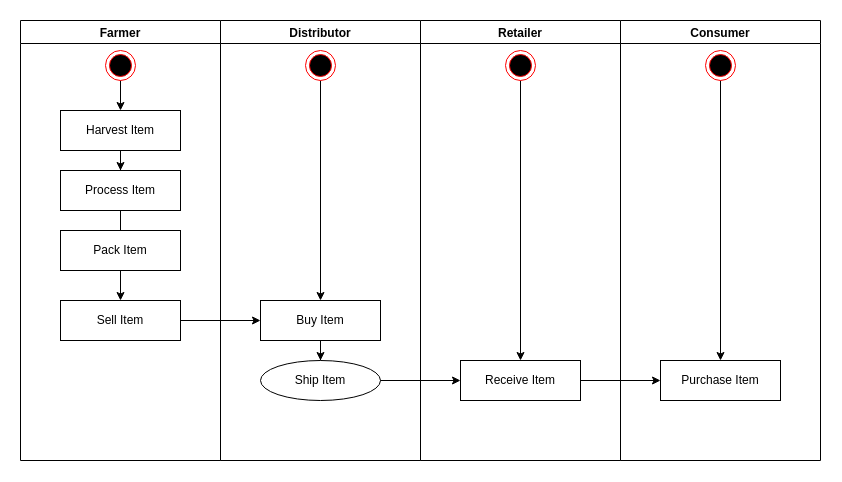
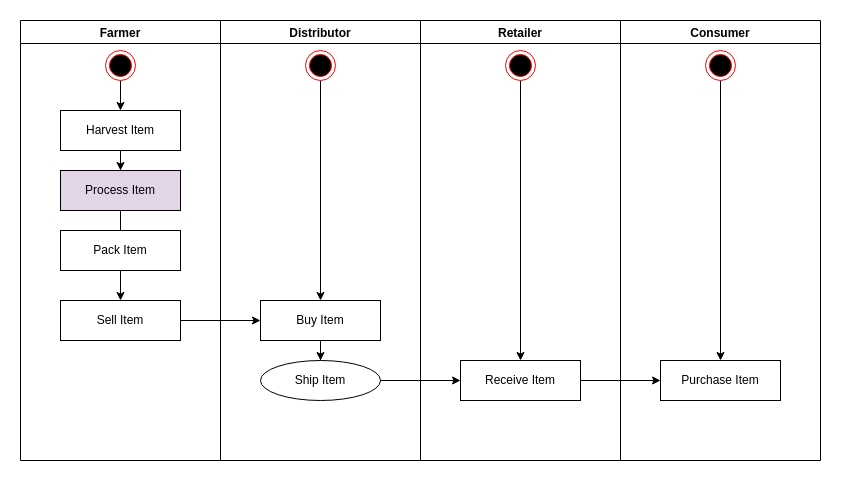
  <mxCell id="0" />
  <mxCell id="1" parent="0" />
  <mxCell id="2" value="Farmer" style="swimlane;" vertex="1" parent="1"><mxGeometry x="20" y="20" width="200" height="440" as="geometry" /></mxCell>
  <mxCell id="3" value="" style="edgeStyle=orthogonalEdgeStyle;rounded=0;orthogonalLoop=1;jettySize=auto;html=1;entryX=0.5;entryY=0;entryDx=0;entryDy=0;" edge="1" parent="2" source="4" target="6"><mxGeometry relative="1" as="geometry" /></mxCell>
  <mxCell id="4" value="Harvest Item" style="rounded=0;whiteSpace=wrap;html=1;" vertex="1" parent="2"><mxGeometry x="40" y="90" width="120" height="40" as="geometry" /></mxCell>
  <mxCell id="5" value="" style="edgeStyle=orthogonalEdgeStyle;rounded=0;orthogonalLoop=1;jettySize=auto;html=1;entryX=0.5;entryY=0;entryDx=0;entryDy=0;endArrow=none;" edge="1" parent="2" source="6" target="8"><mxGeometry relative="1" as="geometry" /></mxCell>
- <mxCell id="6" value="Process Item" style="rounded=0;whiteSpace=wrap;html=1;" vertex="1" parent="2"><mxGeometry x="40" y="150" width="120" height="40" as="geometry" /></mxCell>
+ <mxCell id="6" value="Process Item" style="rounded=0;whiteSpace=wrap;html=1;fillColor=#e1d5e7;" vertex="1" parent="2"><mxGeometry x="40" y="150" width="120" height="40" as="geometry" /></mxCell>
  <mxCell id="7" value="" style="edgeStyle=orthogonalEdgeStyle;rounded=0;orthogonalLoop=1;jettySize=auto;html=1;entryX=0.5;entryY=0;entryDx=0;entryDy=0;" edge="1" parent="2" source="8" target="9"><mxGeometry relative="1" as="geometry" /></mxCell>
  <mxCell id="8" value="Pack Item" style="rounded=0;whiteSpace=wrap;html=1;" vertex="1" parent="2"><mxGeometry x="40" y="210" width="120" height="40" as="geometry" /></mxCell>
  <mxCell id="9" value="Sell Item" style="rounded=0;whiteSpace=wrap;html=1;" vertex="1" parent="2"><mxGeometry x="40" y="280" width="120" height="40" as="geometry" /></mxCell>
  <mxCell id="10" value="" style="edgeStyle=orthogonalEdgeStyle;rounded=0;orthogonalLoop=1;jettySize=auto;html=1;entryX=0.5;entryY=0;entryDx=0;entryDy=0;" edge="1" parent="2" source="11" target="4"><mxGeometry relative="1" as="geometry"><mxPoint x="110" y="100" as="targetPoint" /></mxGeometry></mxCell>
  <mxCell id="11" value="" style="ellipse;html=1;shape=endState;fillColor=#000000;strokeColor=#ff0000;" vertex="1" parent="2"><mxGeometry x="85" y="30" width="30" height="30" as="geometry" /></mxCell>
  <mxCell id="12" value="Distributor" style="swimlane;" vertex="1" parent="1"><mxGeometry x="220" y="20" width="200" height="440" as="geometry" /></mxCell>
  <mxCell id="13" value="" style="edgeStyle=orthogonalEdgeStyle;rounded=0;orthogonalLoop=1;jettySize=auto;html=1;entryX=0.5;entryY=0;entryDx=0;entryDy=0;" edge="1" parent="12" source="14" target="15"><mxGeometry relative="1" as="geometry" /></mxCell>
  <mxCell id="14" value="Buy Item" style="rounded=0;whiteSpace=wrap;html=1;" vertex="1" parent="12"><mxGeometry x="40" y="280" width="120" height="40" as="geometry" /></mxCell>
  <mxCell id="15" value="Ship Item" style="ellipse;whiteSpace=wrap;html=1;" vertex="1" parent="12"><mxGeometry x="40" y="340" width="120" height="40" as="geometry" /></mxCell>
  <mxCell id="16" value="" style="edgeStyle=orthogonalEdgeStyle;rounded=0;orthogonalLoop=1;jettySize=auto;html=1;entryX=0.5;entryY=0;entryDx=0;entryDy=0;" edge="1" parent="12" source="17" target="14"><mxGeometry relative="1" as="geometry"><mxPoint x="100" y="140" as="targetPoint" /></mxGeometry></mxCell>
  <mxCell id="17" value="" style="ellipse;html=1;shape=endState;fillColor=#000000;strokeColor=#ff0000;" vertex="1" parent="12"><mxGeometry x="85" y="30" width="30" height="30" as="geometry" /></mxCell>
  <mxCell id="18" value="Retailer" style="swimlane;" vertex="1" parent="1"><mxGeometry x="420" y="20" width="200" height="440" as="geometry" /></mxCell>
  <mxCell id="19" value="Receive Item" style="rounded=0;whiteSpace=wrap;html=1;" vertex="1" parent="18"><mxGeometry x="40" y="340" width="120" height="40" as="geometry" /></mxCell>
  <mxCell id="20" style="edgeStyle=orthogonalEdgeStyle;rounded=0;orthogonalLoop=1;jettySize=auto;html=1;entryX=0.5;entryY=0;entryDx=0;entryDy=0;" edge="1" parent="18" source="21" target="19"><mxGeometry relative="1" as="geometry" /></mxCell>
  <mxCell id="21" value="" style="ellipse;html=1;shape=endState;fillColor=#000000;strokeColor=#ff0000;" vertex="1" parent="18"><mxGeometry x="85" y="30" width="30" height="30" as="geometry" /></mxCell>
  <mxCell id="22" value="Consumer" style="swimlane;" vertex="1" parent="1"><mxGeometry x="620" y="20" width="200" height="440" as="geometry" /></mxCell>
  <mxCell id="23" value="Purchase Item" style="rounded=0;whiteSpace=wrap;html=1;" vertex="1" parent="22"><mxGeometry x="40" y="340" width="120" height="40" as="geometry" /></mxCell>
  <mxCell id="24" style="edgeStyle=orthogonalEdgeStyle;rounded=0;orthogonalLoop=1;jettySize=auto;html=1;entryX=0.5;entryY=0;entryDx=0;entryDy=0;" edge="1" parent="22" source="25" target="23"><mxGeometry relative="1" as="geometry" /></mxCell>
  <mxCell id="25" value="" style="ellipse;html=1;shape=endState;fillColor=#000000;strokeColor=#ff0000;" vertex="1" parent="22"><mxGeometry x="85" y="30" width="30" height="30" as="geometry" /></mxCell>
  <mxCell id="26" value="" style="edgeStyle=orthogonalEdgeStyle;rounded=0;orthogonalLoop=1;jettySize=auto;html=1;entryX=0;entryY=0.5;entryDx=0;entryDy=0;" edge="1" parent="1" source="9" target="14"><mxGeometry relative="1" as="geometry"><mxPoint x="240" y="320" as="targetPoint" /></mxGeometry></mxCell>
  <mxCell id="27" value="" style="edgeStyle=orthogonalEdgeStyle;rounded=0;orthogonalLoop=1;jettySize=auto;html=1;entryX=0;entryY=0.5;entryDx=0;entryDy=0;" edge="1" parent="1" source="15" target="19"><mxGeometry relative="1" as="geometry" /></mxCell>
  <mxCell id="28" value="" style="edgeStyle=orthogonalEdgeStyle;rounded=0;orthogonalLoop=1;jettySize=auto;html=1;" edge="1" parent="1" source="19"><mxGeometry relative="1" as="geometry"><mxPoint x="660" y="380" as="targetPoint" /></mxGeometry></mxCell>
